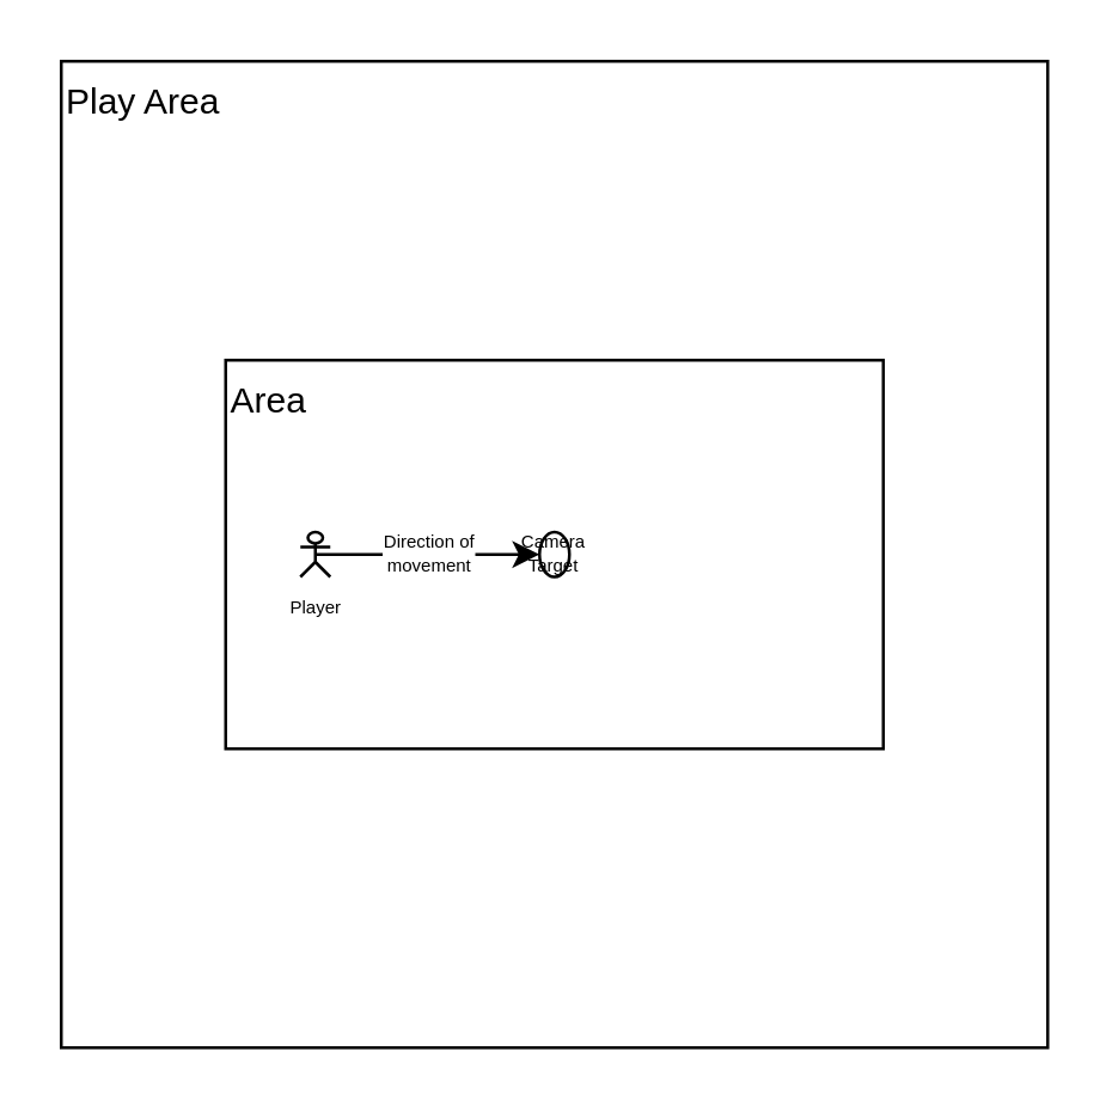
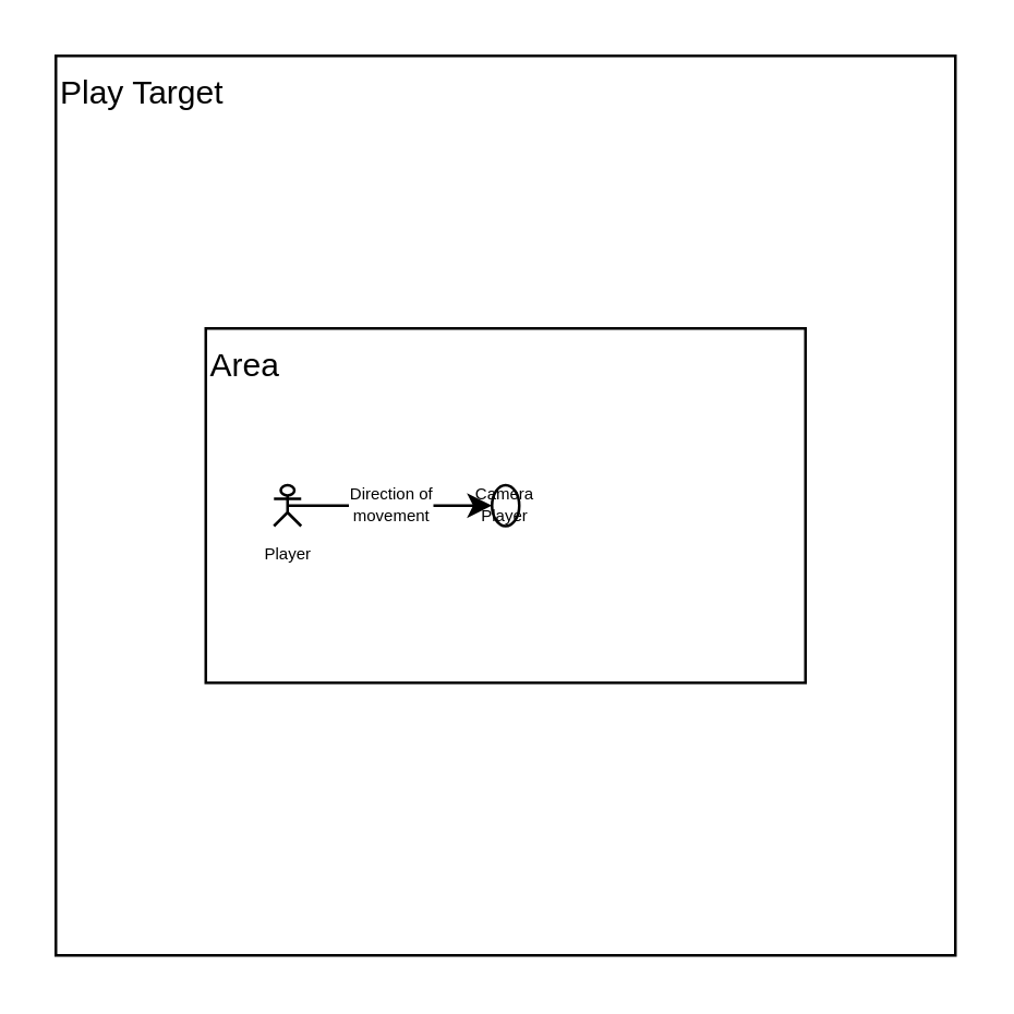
  <mxCell id="0" />
  <mxCell id="1" parent="0" />
- <mxCell id="2" value="&lt;div&gt;Play Area&lt;br&gt;&lt;/div&gt;" style="whiteSpace=wrap;html=1;aspect=fixed;verticalAlign=top;align=left;" vertex="1" parent="1"><mxGeometry x="20" y="20" width="330" height="330" as="geometry" /></mxCell>
+ <mxCell id="2" value="&lt;div&gt;Play Target&lt;br&gt;&lt;/div&gt;" style="whiteSpace=wrap;html=1;aspect=fixed;verticalAlign=top;align=left;" vertex="1" parent="1"><mxGeometry x="20" y="20" width="330" height="330" as="geometry" /></mxCell>
  <mxCell id="3" value="&lt;div align=&quot;left&quot;&gt;Area&lt;br&gt;&lt;/div&gt;&lt;div align=&quot;left&quot;&gt;&lt;br&gt;&lt;/div&gt;" style="rounded=0;whiteSpace=wrap;html=1;align=left;verticalAlign=top;" vertex="1" parent="1"><mxGeometry x="75" y="120" width="220" height="130" as="geometry" /></mxCell>
  <mxCell id="4" value="&lt;div style=&quot;font-size: 6px;&quot;&gt;Player&lt;/div&gt;&lt;div style=&quot;font-size: 6px;&quot;&gt;&lt;br style=&quot;font-size: 6px;&quot;&gt;&lt;/div&gt;" style="shape=umlActor;verticalLabelPosition=bottom;verticalAlign=top;html=1;outlineConnect=0;align=center;fontSize=6;" vertex="1" parent="1"><mxGeometry x="100" y="177.5" width="10" height="15" as="geometry" /></mxCell>
  <mxCell id="5" value="&lt;div&gt;Direction of&lt;/div&gt;&lt;div&gt;movement&lt;br&gt;&lt;/div&gt;" style="endArrow=classic;html=1;fontSize=6;exitX=0.5;exitY=0.5;exitDx=0;exitDy=0;exitPerimeter=0;" edge="1" parent="1" source="4"><mxGeometry width="50" height="50" relative="1" as="geometry"><mxPoint x="190" y="240" as="sourcePoint" /><mxPoint x="180" y="185" as="targetPoint" /></mxGeometry></mxCell>
- <mxCell id="6" value="&lt;div&gt;Camera&lt;/div&gt;&lt;div&gt;Target&lt;br&gt;&lt;/div&gt;" style="ellipse;whiteSpace=wrap;html=1;fontSize=6;align=center;" vertex="1" parent="1"><mxGeometry x="180" y="177.5" width="10" height="15" as="geometry" /></mxCell>
+ <mxCell id="6" value="&lt;div&gt;Camera&lt;/div&gt;&lt;div&gt;Player&lt;br&gt;&lt;/div&gt;" style="ellipse;whiteSpace=wrap;html=1;fontSize=6;align=center;" vertex="1" parent="1"><mxGeometry x="180" y="177.5" width="10" height="15" as="geometry" /></mxCell>
